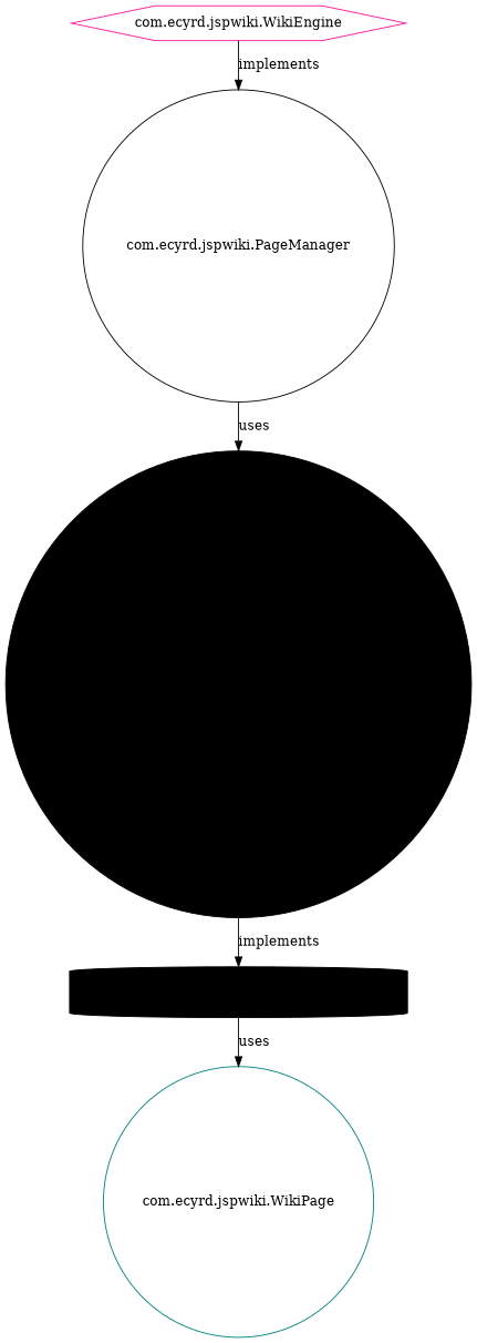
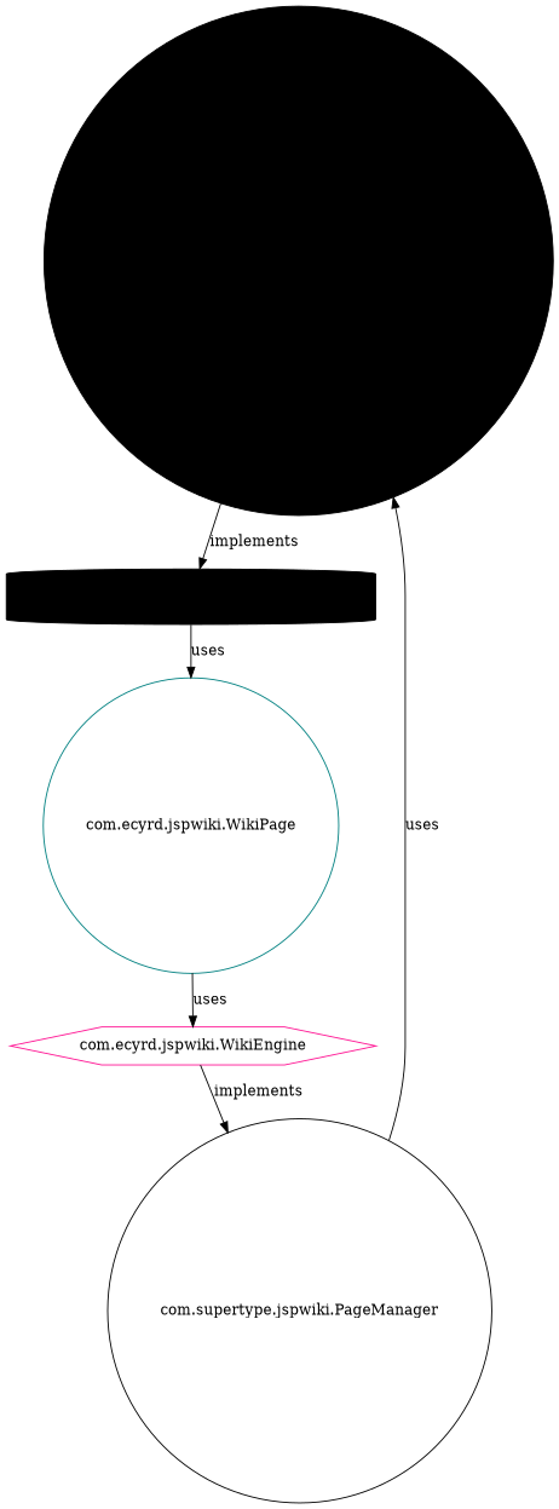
  digraph {
    node [color=black shape=circle]
    n1 [label="<<type>>\ncom.ecyrd.jspwiki.providers.CachingProvider" style=filled]
    n2 [label="<<supertype>>\ncom.ecyrd.jspwiki.providers.WikiPageProvider" shape=cylinder style=filled]
    n3 [color=teal label="com.ecyrd.jspwiki.WikiPage"]
    n4 [color=deeppink label="com.ecyrd.jspwiki.WikiEngine" shape=hexagon]
-   n5 [label="com.ecyrd.jspwiki.PageManager"]
+   n5 [label="com.supertype.jspwiki.PageManager"]
    n1 -> n2 [label=implements]
    n2 -> n3 [label=uses]
+   n3 -> n4 [label=uses]
    n4 -> n5 [label=implements]
    n5 -> n1 [label=uses]
  }
